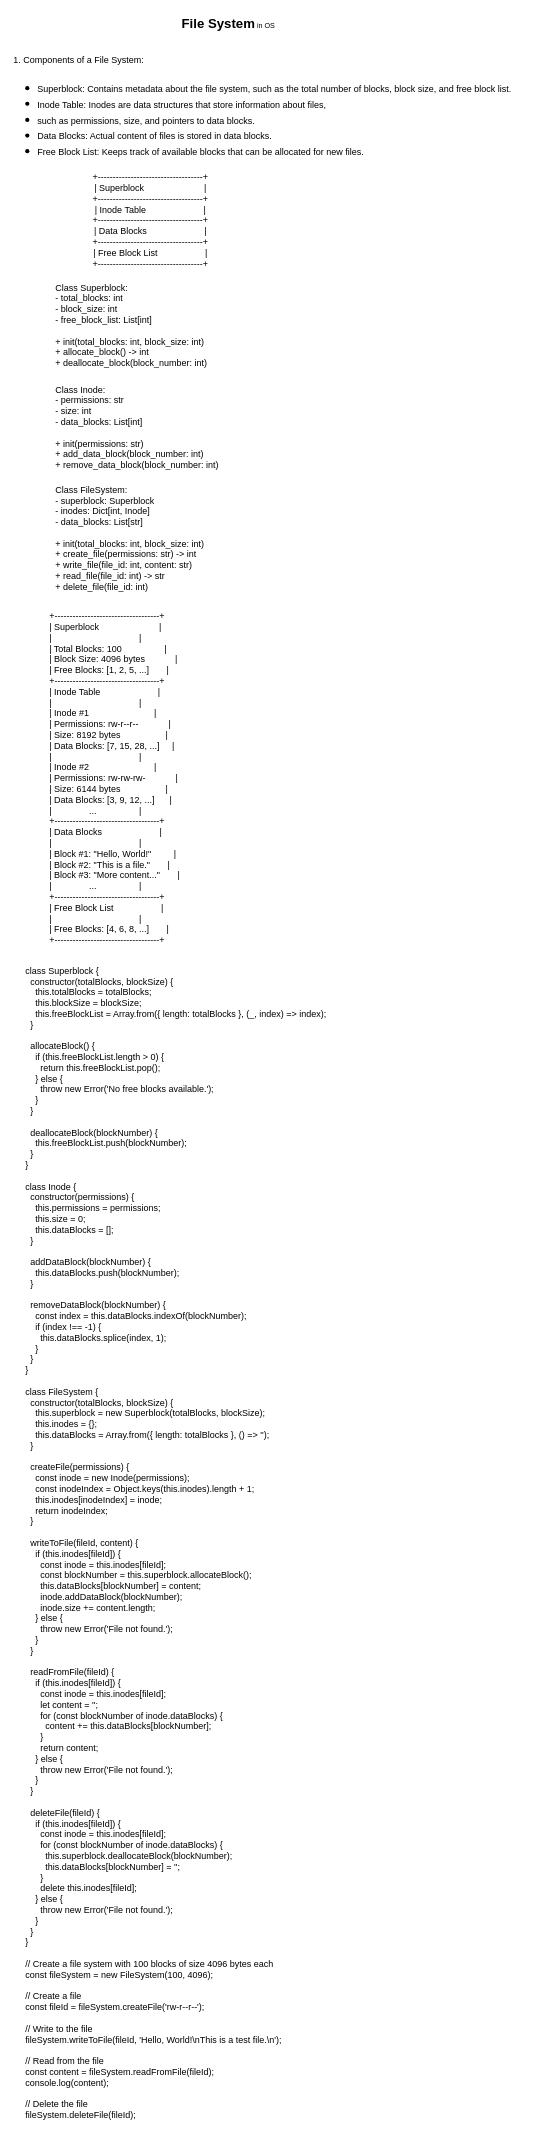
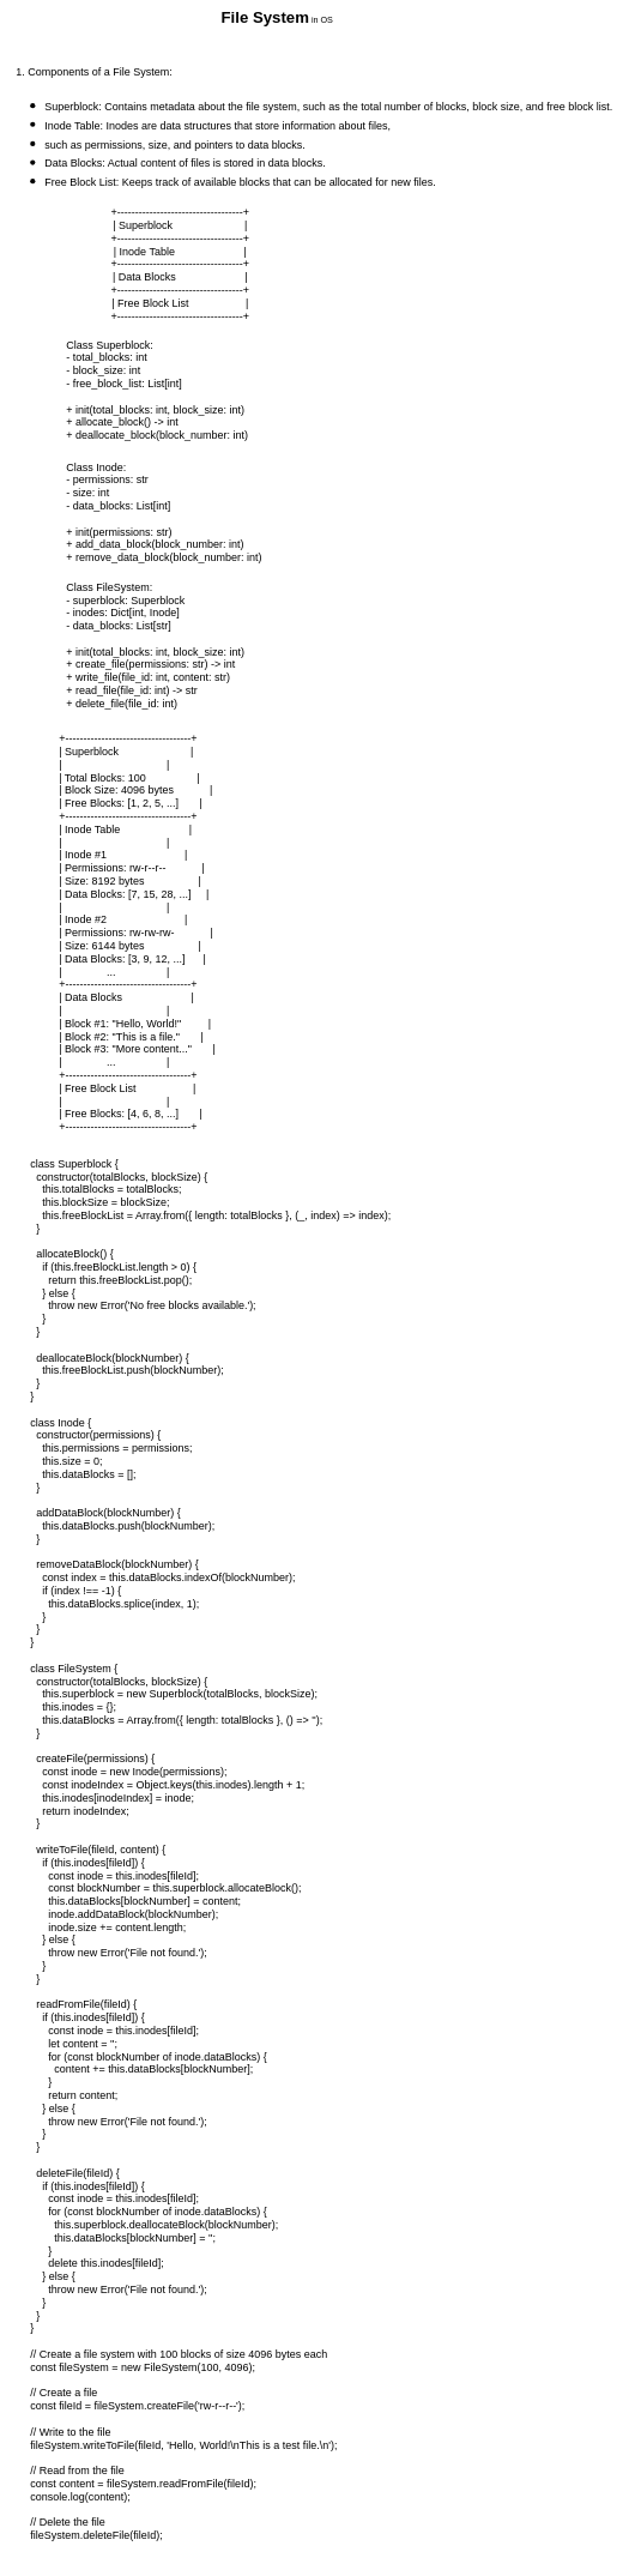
  <mxCell id="0" />
  <mxCell id="1" parent="0" />
- <mxCell id="2" value="&lt;font style=&quot;font-size: 22px;&quot;&gt;&lt;b&gt;File System&lt;/b&gt;&lt;/font&gt; in OS" style="text;html=1;align=center;verticalAlign=middle;resizable=0;points=[];autosize=1;strokeColor=none;fillColor=none;" vertex="1" parent="1"><mxGeometry x="290" y="20" width="180" height="40" as="geometry" /></mxCell>
+ <mxCell id="2" value="&lt;font style=&quot;font-size: 22px;&quot;&gt;&lt;b&gt;File System&lt;/b&gt;&lt;/font&gt; in OS" style="text;html=1;align=center;verticalAlign=middle;resizable=0;points=[];autosize=1;strokeColor=none;fillColor=none;" vertex="1" parent="1"><mxGeometry x="295" y="5" width="180" height="40" as="geometry" /></mxCell>
  <mxCell id="3" value="&lt;div&gt;&lt;span style=&quot;font-size: 15px;&quot;&gt;1. Components of a File System:&lt;/span&gt;&lt;/div&gt;&lt;div&gt;&lt;ul&gt;&lt;li&gt;&lt;span style=&quot;font-size: 15px;&quot;&gt;Superblock: Contains metadata about the file system, such as the total number of blocks, block size, and free block list.&lt;/span&gt;&lt;/li&gt;&lt;li&gt;&lt;span style=&quot;font-size: 15px;&quot;&gt;Inode Table: Inodes are data structures that store information about files,&lt;/span&gt;&lt;/li&gt;&lt;li&gt;&lt;span style=&quot;font-size: 15px;&quot;&gt;such as permissions, size, and pointers to data blocks.&lt;/span&gt;&lt;/li&gt;&lt;li&gt;&lt;span style=&quot;font-size: 15px;&quot;&gt;Data Blocks: Actual content of files is stored in data blocks.&lt;/span&gt;&lt;/li&gt;&lt;li&gt;&lt;span style=&quot;font-size: 15px;&quot;&gt;Free Block List: Keeps track of available blocks that can be allocated for new files.&lt;/span&gt;&lt;/li&gt;&lt;/ul&gt;&lt;/div&gt;" style="text;html=1;align=left;verticalAlign=middle;resizable=0;points=[];autosize=1;strokeColor=none;fillColor=none;fontSize=22;" vertex="1" parent="1"><mxGeometry y="60" width="850" height="250" as="geometry" x="20" /></mxCell>
  <mxCell id="4" value="&lt;div&gt;+-----------------------------------+&lt;/div&gt;&lt;div&gt;| Superblock&amp;nbsp; &amp;nbsp; &amp;nbsp; &amp;nbsp; &amp;nbsp; &amp;nbsp; &amp;nbsp; &amp;nbsp; &amp;nbsp; &amp;nbsp; &amp;nbsp; &amp;nbsp; |&lt;/div&gt;&lt;div&gt;+-----------------------------------+&lt;/div&gt;&lt;div&gt;| Inode Table&amp;nbsp; &amp;nbsp; &amp;nbsp; &amp;nbsp; &amp;nbsp; &amp;nbsp; &amp;nbsp; &amp;nbsp; &amp;nbsp; &amp;nbsp; &amp;nbsp; &amp;nbsp;|&lt;/div&gt;&lt;div&gt;+-----------------------------------+&lt;/div&gt;&lt;div&gt;| Data Blocks&amp;nbsp; &amp;nbsp; &amp;nbsp; &amp;nbsp; &amp;nbsp; &amp;nbsp; &amp;nbsp; &amp;nbsp; &amp;nbsp; &amp;nbsp; &amp;nbsp; &amp;nbsp;|&lt;/div&gt;&lt;div&gt;+-----------------------------------+&lt;/div&gt;&lt;div&gt;| Free Block List&amp;nbsp; &amp;nbsp; &amp;nbsp; &amp;nbsp; &amp;nbsp; &amp;nbsp; &amp;nbsp; &amp;nbsp; &amp;nbsp; &amp;nbsp;|&lt;/div&gt;&lt;div&gt;+-----------------------------------+&lt;/div&gt;&lt;div&gt;&lt;br&gt;&lt;/div&gt;" style="text;html=1;align=center;verticalAlign=middle;resizable=0;points=[];autosize=1;strokeColor=none;fillColor=none;fontSize=15;" vertex="1" parent="1"><mxGeometry x="140" y="280" width="220" height="190" as="geometry" /></mxCell>
  <mxCell id="5" value="&lt;div&gt;Class Superblock:&lt;/div&gt;&lt;div&gt;- total_blocks: int&lt;/div&gt;&lt;div&gt;- block_size: int&lt;/div&gt;&lt;div&gt;- free_block_list: List[int]&lt;/div&gt;&lt;div&gt;&lt;br&gt;&lt;/div&gt;&lt;div&gt;+ init(total_blocks: int, block_size: int)&lt;/div&gt;&lt;div&gt;+ allocate_block() -&amp;gt; int&lt;/div&gt;&lt;div&gt;+ deallocate_block(block_number: int)&lt;/div&gt;&lt;div&gt;&lt;br&gt;&lt;/div&gt;" style="text;html=1;align=left;verticalAlign=middle;resizable=0;points=[];autosize=1;strokeColor=none;fillColor=none;fontSize=15;" vertex="1" parent="1"><mxGeometry x="90" y="460" width="280" height="180" as="geometry" /></mxCell>
  <mxCell id="6" value="&lt;div&gt;Class Inode:&lt;/div&gt;&lt;div&gt;- permissions: str&lt;/div&gt;&lt;div&gt;- size: int&lt;/div&gt;&lt;div&gt;- data_blocks: List[int]&lt;/div&gt;&lt;div&gt;&lt;br&gt;&lt;/div&gt;&lt;div&gt;+ init(permissions: str)&lt;/div&gt;&lt;div&gt;+ add_data_block(block_number: int)&lt;/div&gt;&lt;div&gt;+ remove_data_block(block_number: int)&lt;/div&gt;&lt;div&gt;&lt;br&gt;&lt;/div&gt;" style="text;html=1;align=left;verticalAlign=middle;resizable=0;points=[];autosize=1;strokeColor=none;fillColor=none;fontSize=15;" vertex="1" parent="1"><mxGeometry x="90" y="630" width="300" height="180" as="geometry" /></mxCell>
  <mxCell id="7" value="&lt;div&gt;Class FileSystem:&lt;/div&gt;&lt;div&gt;- superblock: Superblock&lt;/div&gt;&lt;div&gt;- inodes: Dict[int, Inode]&lt;/div&gt;&lt;div&gt;- data_blocks: List[str]&lt;/div&gt;&lt;div&gt;&lt;br&gt;&lt;/div&gt;&lt;div&gt;+ init(total_blocks: int, block_size: int)&lt;/div&gt;&lt;div&gt;+ create_file(permissions: str) -&amp;gt; int&lt;/div&gt;&lt;div&gt;+ write_file(file_id: int, content: str)&lt;/div&gt;&lt;div&gt;+ read_file(file_id: int) -&amp;gt; str&lt;/div&gt;&lt;div&gt;+ delete_file(file_id: int)&lt;/div&gt;&lt;div&gt;&lt;br&gt;&lt;/div&gt;" style="text;html=1;align=left;verticalAlign=middle;resizable=0;points=[];autosize=1;strokeColor=none;fillColor=none;fontSize=15;" vertex="1" parent="1"><mxGeometry x="90" y="800" width="270" height="210" as="geometry" /></mxCell>
  <mxCell id="8" value="&lt;div&gt;+-----------------------------------+&lt;/div&gt;&lt;div&gt;| Superblock&amp;nbsp; &amp;nbsp; &amp;nbsp; &amp;nbsp; &amp;nbsp; &amp;nbsp; &amp;nbsp; &amp;nbsp; &amp;nbsp; &amp;nbsp; &amp;nbsp; &amp;nbsp; |&lt;/div&gt;&lt;div&gt;|&amp;nbsp; &amp;nbsp; &amp;nbsp; &amp;nbsp; &amp;nbsp; &amp;nbsp; &amp;nbsp; &amp;nbsp; &amp;nbsp; &amp;nbsp; &amp;nbsp; &amp;nbsp; &amp;nbsp; &amp;nbsp; &amp;nbsp; &amp;nbsp; &amp;nbsp; &amp;nbsp;|&lt;/div&gt;&lt;div&gt;| Total Blocks: 100&amp;nbsp; &amp;nbsp; &amp;nbsp; &amp;nbsp; &amp;nbsp; &amp;nbsp; &amp;nbsp; &amp;nbsp; &amp;nbsp;|&lt;/div&gt;&lt;div&gt;| Block Size: 4096 bytes&amp;nbsp; &amp;nbsp; &amp;nbsp; &amp;nbsp; &amp;nbsp; &amp;nbsp; |&lt;/div&gt;&lt;div&gt;| Free Blocks: [1, 2, 5, ...]&amp;nbsp; &amp;nbsp; &amp;nbsp; &amp;nbsp;|&lt;/div&gt;&lt;div&gt;+-----------------------------------+&lt;/div&gt;&lt;div&gt;| Inode Table&amp;nbsp; &amp;nbsp; &amp;nbsp; &amp;nbsp; &amp;nbsp; &amp;nbsp; &amp;nbsp; &amp;nbsp; &amp;nbsp; &amp;nbsp; &amp;nbsp; &amp;nbsp;|&lt;/div&gt;&lt;div&gt;|&amp;nbsp; &amp;nbsp; &amp;nbsp; &amp;nbsp; &amp;nbsp; &amp;nbsp; &amp;nbsp; &amp;nbsp; &amp;nbsp; &amp;nbsp; &amp;nbsp; &amp;nbsp; &amp;nbsp; &amp;nbsp; &amp;nbsp; &amp;nbsp; &amp;nbsp; &amp;nbsp;|&lt;/div&gt;&lt;div&gt;| Inode #1&amp;nbsp; &amp;nbsp; &amp;nbsp; &amp;nbsp; &amp;nbsp; &amp;nbsp; &amp;nbsp; &amp;nbsp; &amp;nbsp; &amp;nbsp; &amp;nbsp; &amp;nbsp; &amp;nbsp; |&lt;/div&gt;&lt;div&gt;| Permissions: rw-r--r--&amp;nbsp; &amp;nbsp; &amp;nbsp; &amp;nbsp; &amp;nbsp; &amp;nbsp; |&lt;/div&gt;&lt;div&gt;| Size: 8192 bytes&amp;nbsp; &amp;nbsp; &amp;nbsp; &amp;nbsp; &amp;nbsp; &amp;nbsp; &amp;nbsp; &amp;nbsp; &amp;nbsp; |&lt;/div&gt;&lt;div&gt;| Data Blocks: [7, 15, 28, ...]&amp;nbsp; &amp;nbsp; &amp;nbsp;|&lt;/div&gt;&lt;div&gt;|&amp;nbsp; &amp;nbsp; &amp;nbsp; &amp;nbsp; &amp;nbsp; &amp;nbsp; &amp;nbsp; &amp;nbsp; &amp;nbsp; &amp;nbsp; &amp;nbsp; &amp;nbsp; &amp;nbsp; &amp;nbsp; &amp;nbsp; &amp;nbsp; &amp;nbsp; &amp;nbsp;|&lt;/div&gt;&lt;div&gt;| Inode #2&amp;nbsp; &amp;nbsp; &amp;nbsp; &amp;nbsp; &amp;nbsp; &amp;nbsp; &amp;nbsp; &amp;nbsp; &amp;nbsp; &amp;nbsp; &amp;nbsp; &amp;nbsp; &amp;nbsp; |&lt;/div&gt;&lt;div&gt;| Permissions: rw-rw-rw-&amp;nbsp; &amp;nbsp; &amp;nbsp; &amp;nbsp; &amp;nbsp; &amp;nbsp; |&lt;/div&gt;&lt;div&gt;| Size: 6144 bytes&amp;nbsp; &amp;nbsp; &amp;nbsp; &amp;nbsp; &amp;nbsp; &amp;nbsp; &amp;nbsp; &amp;nbsp; &amp;nbsp; |&lt;/div&gt;&lt;div&gt;| Data Blocks: [3, 9, 12, ...]&amp;nbsp; &amp;nbsp; &amp;nbsp; |&lt;/div&gt;&lt;div&gt;|&amp;nbsp; &amp;nbsp; &amp;nbsp; &amp;nbsp; &amp;nbsp; &amp;nbsp; &amp;nbsp; &amp;nbsp;...&amp;nbsp; &amp;nbsp; &amp;nbsp; &amp;nbsp; &amp;nbsp; &amp;nbsp; &amp;nbsp; &amp;nbsp; &amp;nbsp;|&lt;/div&gt;&lt;div&gt;+-----------------------------------+&lt;/div&gt;&lt;div&gt;| Data Blocks&amp;nbsp; &amp;nbsp; &amp;nbsp; &amp;nbsp; &amp;nbsp; &amp;nbsp; &amp;nbsp; &amp;nbsp; &amp;nbsp; &amp;nbsp; &amp;nbsp; &amp;nbsp;|&lt;/div&gt;&lt;div&gt;|&amp;nbsp; &amp;nbsp; &amp;nbsp; &amp;nbsp; &amp;nbsp; &amp;nbsp; &amp;nbsp; &amp;nbsp; &amp;nbsp; &amp;nbsp; &amp;nbsp; &amp;nbsp; &amp;nbsp; &amp;nbsp; &amp;nbsp; &amp;nbsp; &amp;nbsp; &amp;nbsp;|&lt;/div&gt;&lt;div&gt;| Block #1: &quot;Hello, World!&quot;&amp;nbsp; &amp;nbsp; &amp;nbsp; &amp;nbsp; &amp;nbsp;|&lt;/div&gt;&lt;div&gt;| Block #2: &quot;This is a file.&quot;&amp;nbsp; &amp;nbsp; &amp;nbsp; &amp;nbsp;|&lt;/div&gt;&lt;div&gt;| Block #3: &quot;More content...&quot;&amp;nbsp; &amp;nbsp; &amp;nbsp; &amp;nbsp;|&lt;/div&gt;&lt;div&gt;|&amp;nbsp; &amp;nbsp; &amp;nbsp; &amp;nbsp; &amp;nbsp; &amp;nbsp; &amp;nbsp; &amp;nbsp;...&amp;nbsp; &amp;nbsp; &amp;nbsp; &amp;nbsp; &amp;nbsp; &amp;nbsp; &amp;nbsp; &amp;nbsp; &amp;nbsp;|&lt;/div&gt;&lt;div&gt;+-----------------------------------+&lt;/div&gt;&lt;div&gt;| Free Block List&amp;nbsp; &amp;nbsp; &amp;nbsp; &amp;nbsp; &amp;nbsp; &amp;nbsp; &amp;nbsp; &amp;nbsp; &amp;nbsp; &amp;nbsp;|&lt;/div&gt;&lt;div&gt;|&amp;nbsp; &amp;nbsp; &amp;nbsp; &amp;nbsp; &amp;nbsp; &amp;nbsp; &amp;nbsp; &amp;nbsp; &amp;nbsp; &amp;nbsp; &amp;nbsp; &amp;nbsp; &amp;nbsp; &amp;nbsp; &amp;nbsp; &amp;nbsp; &amp;nbsp; &amp;nbsp;|&lt;/div&gt;&lt;div&gt;| Free Blocks: [4, 6, 8, ...]&amp;nbsp; &amp;nbsp; &amp;nbsp; &amp;nbsp;|&lt;/div&gt;&lt;div&gt;+-----------------------------------+&lt;/div&gt;&lt;div&gt;&lt;br&gt;&lt;/div&gt;" style="text;html=1;align=left;verticalAlign=middle;resizable=0;points=[];autosize=1;strokeColor=none;fillColor=none;fontSize=15;" vertex="1" parent="1"><mxGeometry x="80" y="1010" width="240" height="590" as="geometry" /></mxCell>
  <mxCell id="9" value="&lt;div&gt;class Superblock {&lt;/div&gt;&lt;div&gt;&amp;nbsp; constructor(totalBlocks, blockSize) {&lt;/div&gt;&lt;div&gt;&amp;nbsp; &amp;nbsp; this.totalBlocks = totalBlocks;&lt;/div&gt;&lt;div&gt;&amp;nbsp; &amp;nbsp; this.blockSize = blockSize;&lt;/div&gt;&lt;div&gt;&amp;nbsp; &amp;nbsp; this.freeBlockList = Array.from({ length: totalBlocks }, (_, index) =&amp;gt; index);&lt;/div&gt;&lt;div&gt;&amp;nbsp; }&lt;/div&gt;&lt;div&gt;&lt;br&gt;&lt;/div&gt;&lt;div&gt;&amp;nbsp; allocateBlock() {&lt;/div&gt;&lt;div&gt;&amp;nbsp; &amp;nbsp; if (this.freeBlockList.length &amp;gt; 0) {&lt;/div&gt;&lt;div&gt;&amp;nbsp; &amp;nbsp; &amp;nbsp; return this.freeBlockList.pop();&lt;/div&gt;&lt;div&gt;&amp;nbsp; &amp;nbsp; } else {&lt;/div&gt;&lt;div&gt;&amp;nbsp; &amp;nbsp; &amp;nbsp; throw new Error('No free blocks available.');&lt;/div&gt;&lt;div&gt;&amp;nbsp; &amp;nbsp; }&lt;/div&gt;&lt;div&gt;&amp;nbsp; }&lt;/div&gt;&lt;div&gt;&lt;br&gt;&lt;/div&gt;&lt;div&gt;&amp;nbsp; deallocateBlock(blockNumber) {&lt;/div&gt;&lt;div&gt;&amp;nbsp; &amp;nbsp; this.freeBlockList.push(blockNumber);&lt;/div&gt;&lt;div&gt;&amp;nbsp; }&lt;/div&gt;&lt;div&gt;}&lt;/div&gt;&lt;div&gt;&lt;br&gt;&lt;/div&gt;&lt;div&gt;class Inode {&lt;/div&gt;&lt;div&gt;&amp;nbsp; constructor(permissions) {&lt;/div&gt;&lt;div&gt;&amp;nbsp; &amp;nbsp; this.permissions = permissions;&lt;/div&gt;&lt;div&gt;&amp;nbsp; &amp;nbsp; this.size = 0;&lt;/div&gt;&lt;div&gt;&amp;nbsp; &amp;nbsp; this.dataBlocks = [];&lt;/div&gt;&lt;div&gt;&amp;nbsp; }&lt;/div&gt;&lt;div&gt;&lt;br&gt;&lt;/div&gt;&lt;div&gt;&amp;nbsp; addDataBlock(blockNumber) {&lt;/div&gt;&lt;div&gt;&amp;nbsp; &amp;nbsp; this.dataBlocks.push(blockNumber);&lt;/div&gt;&lt;div&gt;&amp;nbsp; }&lt;/div&gt;&lt;div&gt;&lt;br&gt;&lt;/div&gt;&lt;div&gt;&amp;nbsp; removeDataBlock(blockNumber) {&lt;/div&gt;&lt;div&gt;&amp;nbsp; &amp;nbsp; const index = this.dataBlocks.indexOf(blockNumber);&lt;/div&gt;&lt;div&gt;&amp;nbsp; &amp;nbsp; if (index !== -1) {&lt;/div&gt;&lt;div&gt;&amp;nbsp; &amp;nbsp; &amp;nbsp; this.dataBlocks.splice(index, 1);&lt;/div&gt;&lt;div&gt;&amp;nbsp; &amp;nbsp; }&lt;/div&gt;&lt;div&gt;&amp;nbsp; }&lt;/div&gt;&lt;div&gt;}&lt;/div&gt;&lt;div&gt;&lt;br&gt;&lt;/div&gt;&lt;div&gt;class FileSystem {&lt;/div&gt;&lt;div&gt;&amp;nbsp; constructor(totalBlocks, blockSize) {&lt;/div&gt;&lt;div&gt;&amp;nbsp; &amp;nbsp; this.superblock = new Superblock(totalBlocks, blockSize);&lt;/div&gt;&lt;div&gt;&amp;nbsp; &amp;nbsp; this.inodes = {};&lt;/div&gt;&lt;div&gt;&amp;nbsp; &amp;nbsp; this.dataBlocks = Array.from({ length: totalBlocks }, () =&amp;gt; '');&lt;/div&gt;&lt;div&gt;&amp;nbsp; }&lt;/div&gt;&lt;div&gt;&lt;br&gt;&lt;/div&gt;&lt;div&gt;&amp;nbsp; createFile(permissions) {&lt;/div&gt;&lt;div&gt;&amp;nbsp; &amp;nbsp; const inode = new Inode(permissions);&lt;/div&gt;&lt;div&gt;&amp;nbsp; &amp;nbsp; const inodeIndex = Object.keys(this.inodes).length + 1;&lt;/div&gt;&lt;div&gt;&amp;nbsp; &amp;nbsp; this.inodes[inodeIndex] = inode;&lt;/div&gt;&lt;div&gt;&amp;nbsp; &amp;nbsp; return inodeIndex;&lt;/div&gt;&lt;div&gt;&amp;nbsp; }&lt;/div&gt;&lt;div&gt;&lt;br&gt;&lt;/div&gt;&lt;div&gt;&amp;nbsp; writeToFile(fileId, content) {&lt;/div&gt;&lt;div&gt;&amp;nbsp; &amp;nbsp; if (this.inodes[fileId]) {&lt;/div&gt;&lt;div&gt;&amp;nbsp; &amp;nbsp; &amp;nbsp; const inode = this.inodes[fileId];&lt;/div&gt;&lt;div&gt;&amp;nbsp; &amp;nbsp; &amp;nbsp; const blockNumber = this.superblock.allocateBlock();&lt;/div&gt;&lt;div&gt;&amp;nbsp; &amp;nbsp; &amp;nbsp; this.dataBlocks[blockNumber] = content;&lt;/div&gt;&lt;div&gt;&amp;nbsp; &amp;nbsp; &amp;nbsp; inode.addDataBlock(blockNumber);&lt;/div&gt;&lt;div&gt;&amp;nbsp; &amp;nbsp; &amp;nbsp; inode.size += content.length;&lt;/div&gt;&lt;div&gt;&amp;nbsp; &amp;nbsp; } else {&lt;/div&gt;&lt;div&gt;&amp;nbsp; &amp;nbsp; &amp;nbsp; throw new Error('File not found.');&lt;/div&gt;&lt;div&gt;&amp;nbsp; &amp;nbsp; }&lt;/div&gt;&lt;div&gt;&amp;nbsp; }&lt;/div&gt;&lt;div&gt;&lt;br&gt;&lt;/div&gt;&lt;div&gt;&amp;nbsp; readFromFile(fileId) {&lt;/div&gt;&lt;div&gt;&amp;nbsp; &amp;nbsp; if (this.inodes[fileId]) {&lt;/div&gt;&lt;div&gt;&amp;nbsp; &amp;nbsp; &amp;nbsp; const inode = this.inodes[fileId];&lt;/div&gt;&lt;div&gt;&amp;nbsp; &amp;nbsp; &amp;nbsp; let content = '';&lt;/div&gt;&lt;div&gt;&amp;nbsp; &amp;nbsp; &amp;nbsp; for (const blockNumber of inode.dataBlocks) {&lt;/div&gt;&lt;div&gt;&amp;nbsp; &amp;nbsp; &amp;nbsp; &amp;nbsp; content += this.dataBlocks[blockNumber];&lt;/div&gt;&lt;div&gt;&amp;nbsp; &amp;nbsp; &amp;nbsp; }&lt;/div&gt;&lt;div&gt;&amp;nbsp; &amp;nbsp; &amp;nbsp; return content;&lt;/div&gt;&lt;div&gt;&amp;nbsp; &amp;nbsp; } else {&lt;/div&gt;&lt;div&gt;&amp;nbsp; &amp;nbsp; &amp;nbsp; throw new Error('File not found.');&lt;/div&gt;&lt;div&gt;&amp;nbsp; &amp;nbsp; }&lt;/div&gt;&lt;div&gt;&amp;nbsp; }&lt;/div&gt;&lt;div&gt;&lt;br&gt;&lt;/div&gt;&lt;div&gt;&amp;nbsp; deleteFile(fileId) {&lt;/div&gt;&lt;div&gt;&amp;nbsp; &amp;nbsp; if (this.inodes[fileId]) {&lt;/div&gt;&lt;div&gt;&amp;nbsp; &amp;nbsp; &amp;nbsp; const inode = this.inodes[fileId];&lt;/div&gt;&lt;div&gt;&amp;nbsp; &amp;nbsp; &amp;nbsp; for (const blockNumber of inode.dataBlocks) {&lt;/div&gt;&lt;div&gt;&amp;nbsp; &amp;nbsp; &amp;nbsp; &amp;nbsp; this.superblock.deallocateBlock(blockNumber);&lt;/div&gt;&lt;div&gt;&amp;nbsp; &amp;nbsp; &amp;nbsp; &amp;nbsp; this.dataBlocks[blockNumber] = '';&lt;/div&gt;&lt;div&gt;&amp;nbsp; &amp;nbsp; &amp;nbsp; }&lt;/div&gt;&lt;div&gt;&amp;nbsp; &amp;nbsp; &amp;nbsp; delete this.inodes[fileId];&lt;/div&gt;&lt;div&gt;&amp;nbsp; &amp;nbsp; } else {&lt;/div&gt;&lt;div&gt;&amp;nbsp; &amp;nbsp; &amp;nbsp; throw new Error('File not found.');&lt;/div&gt;&lt;div&gt;&amp;nbsp; &amp;nbsp; }&lt;/div&gt;&lt;div&gt;&amp;nbsp; }&lt;/div&gt;&lt;div&gt;}&lt;/div&gt;&lt;div&gt;&lt;br&gt;&lt;/div&gt;&lt;div&gt;// Create a file system with 100 blocks of size 4096 bytes each&lt;/div&gt;&lt;div&gt;const fileSystem = new FileSystem(100, 4096);&lt;/div&gt;&lt;div&gt;&lt;br&gt;&lt;/div&gt;&lt;div&gt;// Create a file&lt;/div&gt;&lt;div&gt;const fileId = fileSystem.createFile('rw-r--r--');&lt;/div&gt;&lt;div&gt;&lt;br&gt;&lt;/div&gt;&lt;div&gt;// Write to the file&lt;/div&gt;&lt;div&gt;fileSystem.writeToFile(fileId, 'Hello, World!\nThis is a test file.\n');&lt;/div&gt;&lt;div&gt;&lt;br&gt;&lt;/div&gt;&lt;div&gt;// Read from the file&lt;/div&gt;&lt;div&gt;const content = fileSystem.readFromFile(fileId);&lt;/div&gt;&lt;div&gt;console.log(content);&lt;/div&gt;&lt;div&gt;&lt;br&gt;&lt;/div&gt;&lt;div&gt;// Delete the file&lt;/div&gt;&lt;div&gt;fileSystem.deleteFile(fileId);&lt;/div&gt;&lt;div&gt;&lt;br&gt;&lt;/div&gt;" style="text;html=1;align=left;verticalAlign=middle;resizable=0;points=[];autosize=1;strokeColor=none;fillColor=none;fontSize=15;" vertex="1" parent="1"><mxGeometry x="40" y="1600" width="530" height="1960" as="geometry" /></mxCell>
